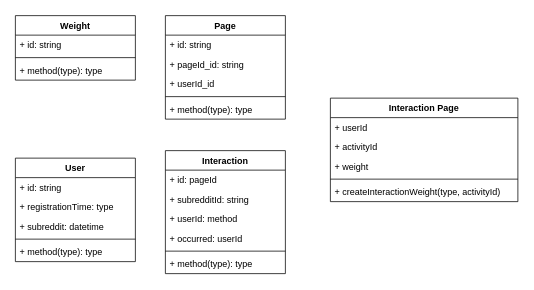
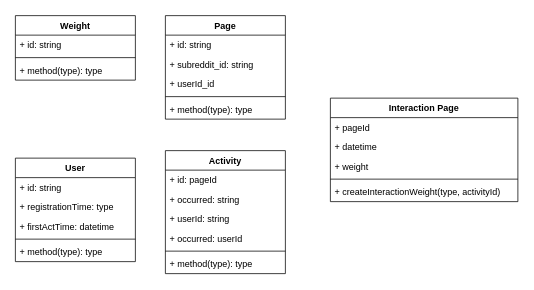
  <mxCell id="0" />
  <mxCell id="1" parent="0" />
  <mxCell id="2" value="Weight" style="swimlane;fontStyle=1;align=center;verticalAlign=top;childLayout=stackLayout;horizontal=1;startSize=26;horizontalStack=0;resizeParent=1;resizeParentMax=0;resizeLast=0;collapsible=1;marginBottom=0;" vertex="1" parent="1"><mxGeometry x="20" y="20" width="160" height="86" as="geometry" /></mxCell>
  <mxCell id="3" value="+ id: string" style="text;strokeColor=none;fillColor=none;align=left;verticalAlign=top;spacingLeft=4;spacingRight=4;overflow=hidden;rotatable=0;points=[[0,0.5],[1,0.5]];portConstraint=eastwest;" vertex="1" parent="2"><mxGeometry y="26" width="160" height="26" as="geometry" /></mxCell>
  <mxCell id="4" value="" style="line;strokeWidth=1;fillColor=none;align=left;verticalAlign=middle;spacingTop=-1;spacingLeft=3;spacingRight=3;rotatable=0;labelPosition=right;points=[];portConstraint=eastwest;" vertex="1" parent="2"><mxGeometry y="52" width="160" height="8" as="geometry" /></mxCell>
  <mxCell id="5" value="+ method(type): type" style="text;strokeColor=none;fillColor=none;align=left;verticalAlign=top;spacingLeft=4;spacingRight=4;overflow=hidden;rotatable=0;points=[[0,0.5],[1,0.5]];portConstraint=eastwest;" vertex="1" parent="2"><mxGeometry y="60" width="160" height="26" as="geometry" /></mxCell>
  <mxCell id="6" value="Page" style="swimlane;fontStyle=1;align=center;verticalAlign=top;childLayout=stackLayout;horizontal=1;startSize=26;horizontalStack=0;resizeParent=1;resizeParentMax=0;resizeLast=0;collapsible=1;marginBottom=0;" vertex="1" parent="1"><mxGeometry x="220" y="20" width="160" height="138" as="geometry" /></mxCell>
  <mxCell id="7" value="+ id: string " style="text;strokeColor=none;fillColor=none;align=left;verticalAlign=top;spacingLeft=4;spacingRight=4;overflow=hidden;rotatable=0;points=[[0,0.5],[1,0.5]];portConstraint=eastwest;" vertex="1" parent="6"><mxGeometry y="26" width="160" height="26" as="geometry" /></mxCell>
- <mxCell id="8" value="+ pageId_id: string" style="text;strokeColor=none;fillColor=none;align=left;verticalAlign=top;spacingLeft=4;spacingRight=4;overflow=hidden;rotatable=0;points=[[0,0.5],[1,0.5]];portConstraint=eastwest;" vertex="1" parent="6"><mxGeometry y="52" width="160" height="26" as="geometry" /></mxCell>
+ <mxCell id="8" value="+ subreddit_id: string" style="text;strokeColor=none;fillColor=none;align=left;verticalAlign=top;spacingLeft=4;spacingRight=4;overflow=hidden;rotatable=0;points=[[0,0.5],[1,0.5]];portConstraint=eastwest;" vertex="1" parent="6"><mxGeometry y="52" width="160" height="26" as="geometry" /></mxCell>
  <mxCell id="9" value="+ userId_id" style="text;strokeColor=none;fillColor=none;align=left;verticalAlign=top;spacingLeft=4;spacingRight=4;overflow=hidden;rotatable=0;points=[[0,0.5],[1,0.5]];portConstraint=eastwest;" vertex="1" parent="6"><mxGeometry y="78" width="160" height="26" as="geometry" /></mxCell>
  <mxCell id="10" value="" style="line;strokeWidth=1;fillColor=none;align=left;verticalAlign=middle;spacingTop=-1;spacingLeft=3;spacingRight=3;rotatable=0;labelPosition=right;points=[];portConstraint=eastwest;" vertex="1" parent="6"><mxGeometry y="104" width="160" height="8" as="geometry" /></mxCell>
  <mxCell id="11" value="+ method(type): type" style="text;strokeColor=none;fillColor=none;align=left;verticalAlign=top;spacingLeft=4;spacingRight=4;overflow=hidden;rotatable=0;points=[[0,0.5],[1,0.5]];portConstraint=eastwest;" vertex="1" parent="6"><mxGeometry y="112" width="160" height="26" as="geometry" /></mxCell>
  <mxCell id="12" value="User" style="swimlane;fontStyle=1;align=center;verticalAlign=top;childLayout=stackLayout;horizontal=1;startSize=26;horizontalStack=0;resizeParent=1;resizeParentMax=0;resizeLast=0;collapsible=1;marginBottom=0;" vertex="1" parent="1"><mxGeometry x="20" y="210" width="160" height="138" as="geometry" /></mxCell>
  <mxCell id="13" value="+ id: string" style="text;strokeColor=none;fillColor=none;align=left;verticalAlign=top;spacingLeft=4;spacingRight=4;overflow=hidden;rotatable=0;points=[[0,0.5],[1,0.5]];portConstraint=eastwest;" vertex="1" parent="12"><mxGeometry y="26" width="160" height="26" as="geometry" /></mxCell>
  <mxCell id="14" value="+ registrationTime: type" style="text;strokeColor=none;fillColor=none;align=left;verticalAlign=top;spacingLeft=4;spacingRight=4;overflow=hidden;rotatable=0;points=[[0,0.5],[1,0.5]];portConstraint=eastwest;" vertex="1" parent="12"><mxGeometry y="52" width="160" height="26" as="geometry" /></mxCell>
- <mxCell id="15" value="+ subreddit: datetime" style="text;strokeColor=none;fillColor=none;align=left;verticalAlign=top;spacingLeft=4;spacingRight=4;overflow=hidden;rotatable=0;points=[[0,0.5],[1,0.5]];portConstraint=eastwest;" vertex="1" parent="12"><mxGeometry y="78" width="160" height="26" as="geometry" /></mxCell>
+ <mxCell id="15" value="+ firstActTime: datetime" style="text;strokeColor=none;fillColor=none;align=left;verticalAlign=top;spacingLeft=4;spacingRight=4;overflow=hidden;rotatable=0;points=[[0,0.5],[1,0.5]];portConstraint=eastwest;" vertex="1" parent="12"><mxGeometry y="78" width="160" height="26" as="geometry" /></mxCell>
  <mxCell id="16" value="" style="line;strokeWidth=1;fillColor=none;align=left;verticalAlign=middle;spacingTop=-1;spacingLeft=3;spacingRight=3;rotatable=0;labelPosition=right;points=[];portConstraint=eastwest;" vertex="1" parent="12"><mxGeometry y="104" width="160" height="8" as="geometry" /></mxCell>
  <mxCell id="17" value="+ method(type): type" style="text;strokeColor=none;fillColor=none;align=left;verticalAlign=top;spacingLeft=4;spacingRight=4;overflow=hidden;rotatable=0;points=[[0,0.5],[1,0.5]];portConstraint=eastwest;" vertex="1" parent="12"><mxGeometry y="112" width="160" height="26" as="geometry" /></mxCell>
- <mxCell id="18" value="Interaction" style="swimlane;fontStyle=1;align=center;verticalAlign=top;childLayout=stackLayout;horizontal=1;startSize=26;horizontalStack=0;resizeParent=1;resizeParentMax=0;resizeLast=0;collapsible=1;marginBottom=0;" vertex="1" parent="1"><mxGeometry x="220" y="200" width="160" height="164" as="geometry" /></mxCell>
+ <mxCell id="18" value="Activity" style="swimlane;fontStyle=1;align=center;verticalAlign=top;childLayout=stackLayout;horizontal=1;startSize=26;horizontalStack=0;resizeParent=1;resizeParentMax=0;resizeLast=0;collapsible=1;marginBottom=0;" vertex="1" parent="1"><mxGeometry x="220" y="200" width="160" height="164" as="geometry" /></mxCell>
  <mxCell id="19" value="+ id: pageId" style="text;strokeColor=none;fillColor=none;align=left;verticalAlign=top;spacingLeft=4;spacingRight=4;overflow=hidden;rotatable=0;points=[[0,0.5],[1,0.5]];portConstraint=eastwest;" vertex="1" parent="18"><mxGeometry y="26" width="160" height="26" as="geometry" /></mxCell>
- <mxCell id="20" value="+ subredditId: string" style="text;strokeColor=none;fillColor=none;align=left;verticalAlign=top;spacingLeft=4;spacingRight=4;overflow=hidden;rotatable=0;points=[[0,0.5],[1,0.5]];portConstraint=eastwest;" vertex="1" parent="18"><mxGeometry y="52" width="160" height="26" as="geometry" /></mxCell>
- <mxCell id="21" value="+ userId: method" style="text;strokeColor=none;fillColor=none;align=left;verticalAlign=top;spacingLeft=4;spacingRight=4;overflow=hidden;rotatable=0;points=[[0,0.5],[1,0.5]];portConstraint=eastwest;" vertex="1" parent="18"><mxGeometry y="78" width="160" height="26" as="geometry" /></mxCell>
+ <mxCell id="20" value="+ occurred: string" style="text;strokeColor=none;fillColor=none;align=left;verticalAlign=top;spacingLeft=4;spacingRight=4;overflow=hidden;rotatable=0;points=[[0,0.5],[1,0.5]];portConstraint=eastwest;" vertex="1" parent="18"><mxGeometry y="52" width="160" height="26" as="geometry" /></mxCell>
+ <mxCell id="21" value="+ userId: string" style="text;strokeColor=none;fillColor=none;align=left;verticalAlign=top;spacingLeft=4;spacingRight=4;overflow=hidden;rotatable=0;points=[[0,0.5],[1,0.5]];portConstraint=eastwest;" vertex="1" parent="18"><mxGeometry y="78" width="160" height="26" as="geometry" /></mxCell>
  <mxCell id="22" value="+ occurred: userId" style="text;strokeColor=none;fillColor=none;align=left;verticalAlign=top;spacingLeft=4;spacingRight=4;overflow=hidden;rotatable=0;points=[[0,0.5],[1,0.5]];portConstraint=eastwest;" vertex="1" parent="18"><mxGeometry y="104" width="160" height="26" as="geometry" /></mxCell>
  <mxCell id="23" value="" style="line;strokeWidth=1;fillColor=none;align=left;verticalAlign=middle;spacingTop=-1;spacingLeft=3;spacingRight=3;rotatable=0;labelPosition=right;points=[];portConstraint=eastwest;" vertex="1" parent="18"><mxGeometry y="130" width="160" height="8" as="geometry" /></mxCell>
  <mxCell id="24" value="+ method(type): type" style="text;strokeColor=none;fillColor=none;align=left;verticalAlign=top;spacingLeft=4;spacingRight=4;overflow=hidden;rotatable=0;points=[[0,0.5],[1,0.5]];portConstraint=eastwest;" vertex="1" parent="18"><mxGeometry y="138" width="160" height="26" as="geometry" /></mxCell>
  <mxCell id="25" value="Interaction Page" style="swimlane;fontStyle=1;align=center;verticalAlign=top;childLayout=stackLayout;horizontal=1;startSize=26;horizontalStack=0;resizeParent=1;resizeParentMax=0;resizeLast=0;collapsible=1;marginBottom=0;" vertex="1" parent="1"><mxGeometry x="440" y="130" width="250" height="138" as="geometry" /></mxCell>
- <mxCell id="26" value="+ userId" style="text;strokeColor=none;fillColor=none;align=left;verticalAlign=top;spacingLeft=4;spacingRight=4;overflow=hidden;rotatable=0;points=[[0,0.5],[1,0.5]];portConstraint=eastwest;" vertex="1" parent="25"><mxGeometry y="26" width="250" height="26" as="geometry" /></mxCell>
- <mxCell id="27" value="+ activityId" style="text;strokeColor=none;fillColor=none;align=left;verticalAlign=top;spacingLeft=4;spacingRight=4;overflow=hidden;rotatable=0;points=[[0,0.5],[1,0.5]];portConstraint=eastwest;" vertex="1" parent="25"><mxGeometry y="52" width="250" height="26" as="geometry" /></mxCell>
+ <mxCell id="26" value="+ pageId" style="text;strokeColor=none;fillColor=none;align=left;verticalAlign=top;spacingLeft=4;spacingRight=4;overflow=hidden;rotatable=0;points=[[0,0.5],[1,0.5]];portConstraint=eastwest;" vertex="1" parent="25"><mxGeometry y="26" width="250" height="26" as="geometry" /></mxCell>
+ <mxCell id="27" value="+ datetime" style="text;strokeColor=none;fillColor=none;align=left;verticalAlign=top;spacingLeft=4;spacingRight=4;overflow=hidden;rotatable=0;points=[[0,0.5],[1,0.5]];portConstraint=eastwest;" vertex="1" parent="25"><mxGeometry y="52" width="250" height="26" as="geometry" /></mxCell>
  <mxCell id="28" value="+ weight" style="text;strokeColor=none;fillColor=none;align=left;verticalAlign=top;spacingLeft=4;spacingRight=4;overflow=hidden;rotatable=0;points=[[0,0.5],[1,0.5]];portConstraint=eastwest;" vertex="1" parent="25"><mxGeometry y="78" width="250" height="26" as="geometry" /></mxCell>
  <mxCell id="29" value="" style="line;strokeWidth=1;fillColor=none;align=left;verticalAlign=middle;spacingTop=-1;spacingLeft=3;spacingRight=3;rotatable=0;labelPosition=right;points=[];portConstraint=eastwest;" vertex="1" parent="25"><mxGeometry y="104" width="250" height="8" as="geometry" /></mxCell>
  <mxCell id="30" value="+ createInteractionWeight(type, activityId)" style="text;strokeColor=none;fillColor=none;align=left;verticalAlign=top;spacingLeft=4;spacingRight=4;overflow=hidden;rotatable=0;points=[[0,0.5],[1,0.5]];portConstraint=eastwest;" vertex="1" parent="25"><mxGeometry y="112" width="250" height="26" as="geometry" /></mxCell>
